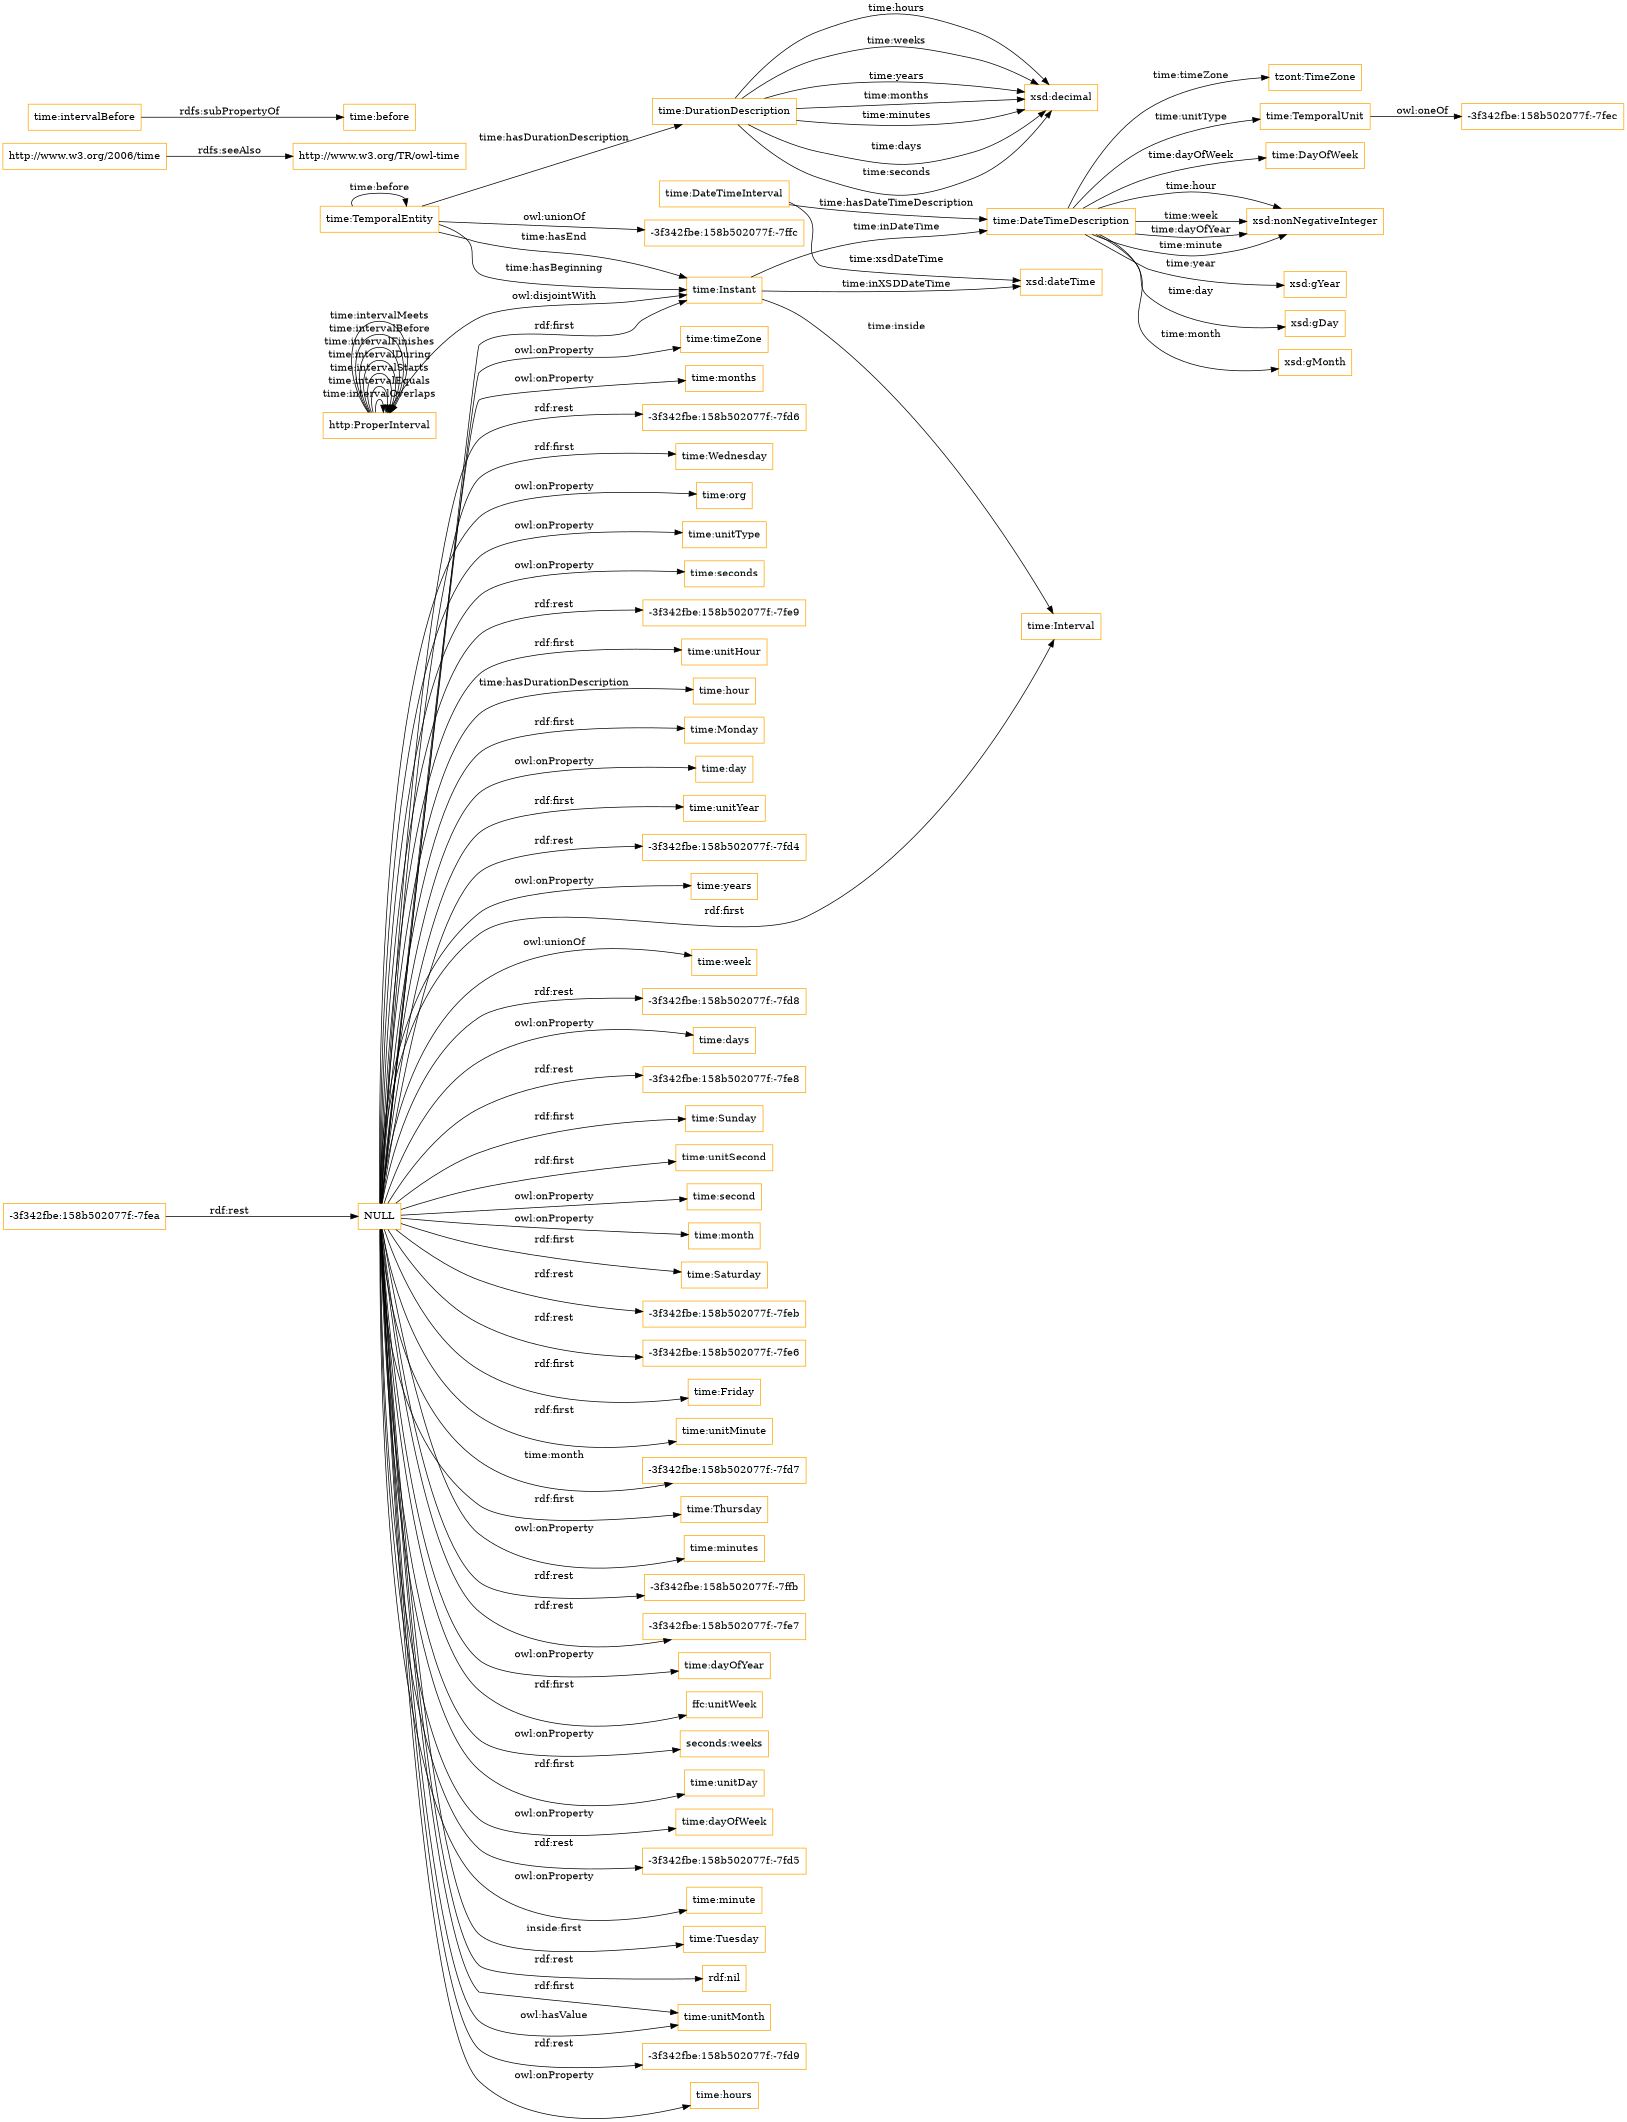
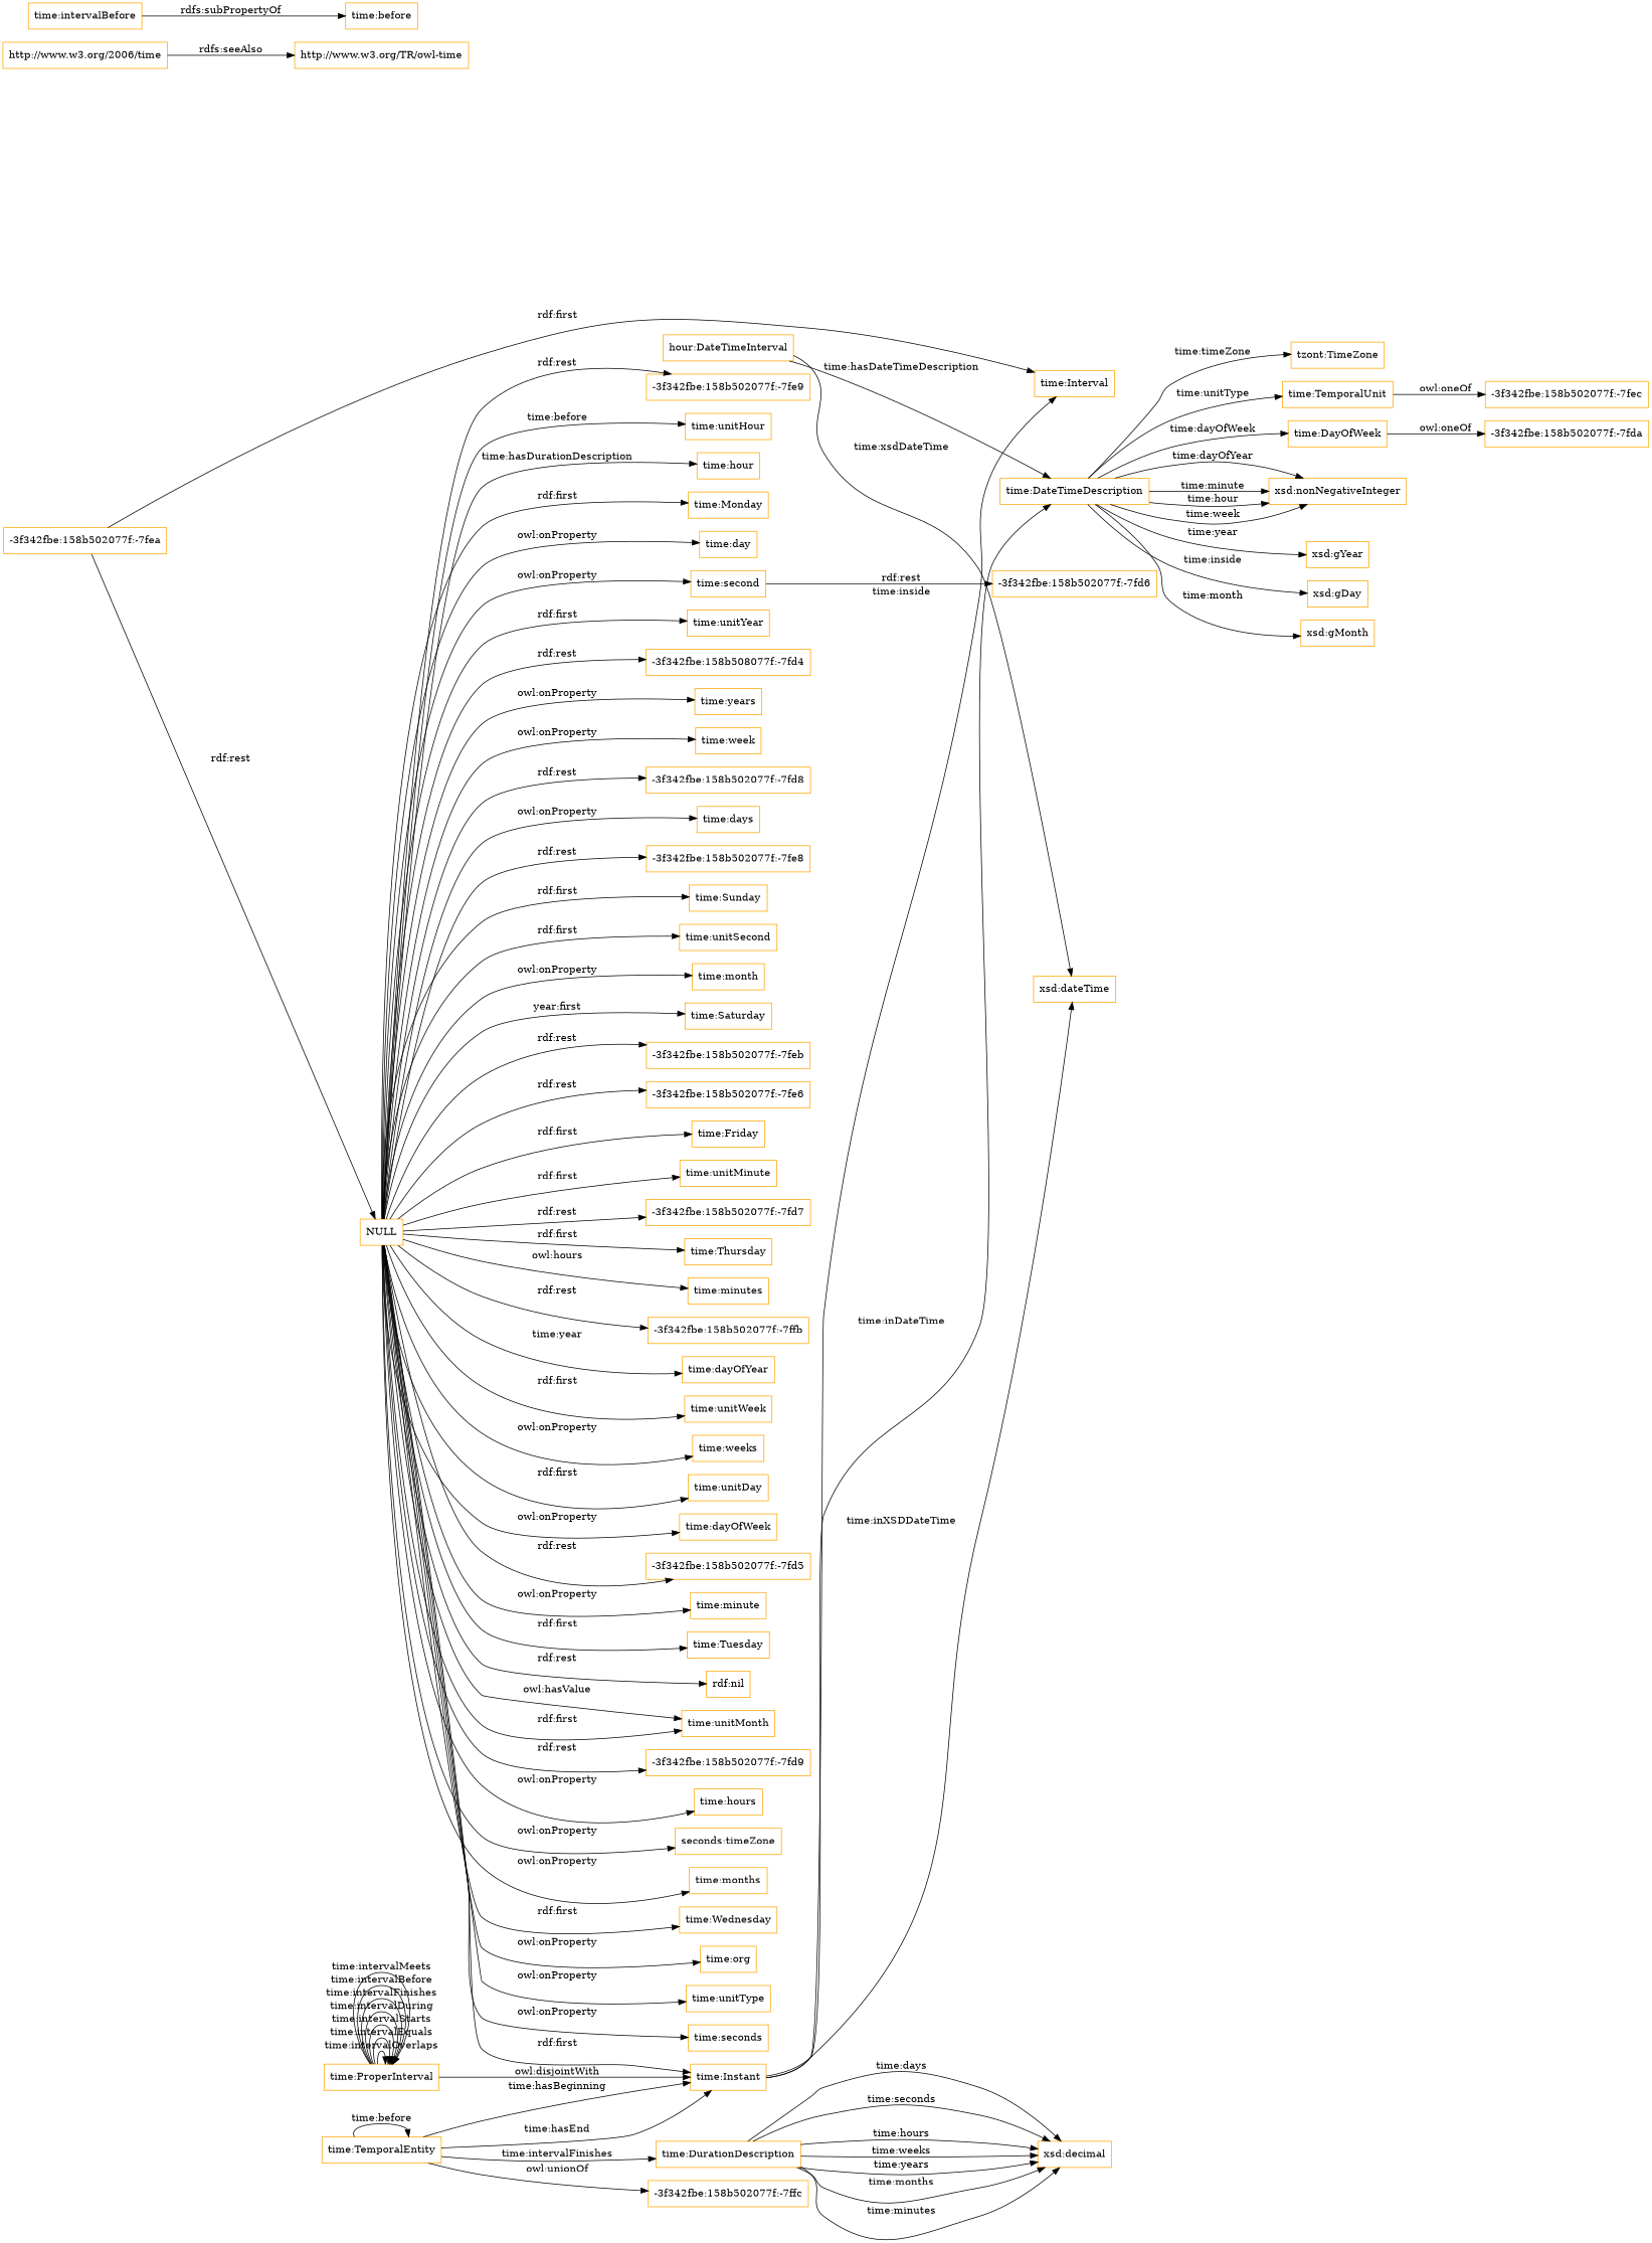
  digraph {
    rankdir=LR
    node [color=orange shape=rectangle]
-   "time:DateTimeInterval"
+   "time:DateTimeInterval" [label="hour:DateTimeInterval"]
    "time:DateTimeDescription"
    "xsd:dateTime"
    "tzont:TimeZone"
    "time:TemporalUnit"
    "time:DayOfWeek"
    "xsd:nonNegativeInteger"
    "xsd:gYear"
    "xsd:gDay"
    "xsd:gMonth"
    "time:DurationDescription"
    "xsd:decimal"
-   "time:ProperInterval" [label="http:ProperInterval"]
+   "time:ProperInterval"
    "time:Instant"
    "time:Interval"
    "time:TemporalEntity"
    "-3f342fbe:158b502077f:-7ffc"
    "-3f342fbe:158b502077f:-7fec"
+   "-3f342fbe:158b502077f:-7fda"
    "http://www.w3.org/2006/time"
    "http://www.w3.org/TR/owl-time"
    NULL
    "-3f342fbe:158b502077f:-7fe8"
    "time:Sunday"
    "time:unitSecond"
    "time:second"
    "time:month"
    "time:Saturday"
    "-3f342fbe:158b502077f:-7feb"
    "-3f342fbe:158b502077f:-7fe6"
    "time:Friday"
    "time:unitMinute"
    "-3f342fbe:158b502077f:-7fd7"
    "time:Thursday"
    "time:minutes"
    "-3f342fbe:158b502077f:-7ffb"
-   "-3f342fbe:158b502077f:-7fe7"
    "time:dayOfYear"
-   "time:unitWeek" [label="ffc:unitWeek"]
-   "time:weeks" [label="seconds:weeks"]
+   "time:unitWeek"
+   "time:weeks"
    "time:unitDay"
    "time:dayOfWeek"
    "-3f342fbe:158b502077f:-7fd5"
    "time:minute"
    "time:Tuesday"
    "rdf:nil"
    "time:unitMonth"
    "-3f342fbe:158b502077f:-7fd9"
    "time:hours"
-   "time:timeZone"
+   "time:timeZone" [label="seconds:timeZone"]
    "time:months"
    "-3f342fbe:158b502077f:-7fd6"
    "time:Wednesday"
    n54 [label="time:org"]
    "time:unitType"
    "time:seconds"
    "-3f342fbe:158b502077f:-7fe9"
    "time:unitHour"
    "time:hour"
    "time:Monday"
    "time:day"
    "time:unitYear"
-   "-3f342fbe:158b502077f:-7fd4"
+   "-3f342fbe:158b502077f:-7fd4" [label="-3f342fbe:158b508077f:-7fd4"]
    "time:years"
    "time:week"
    "-3f342fbe:158b502077f:-7fd8"
    "time:days"
    "-3f342fbe:158b502077f:-7fea"
    "time:intervalBefore"
    "time:before"
    "time:DateTimeInterval" -> "time:DateTimeDescription" [label="time:hasDateTimeDescription"]
    "time:DateTimeInterval" -> "xsd:dateTime" [label="time:xsdDateTime"]
    "time:DateTimeDescription" -> "tzont:TimeZone" [label="time:timeZone"]
    "time:DateTimeDescription" -> "time:TemporalUnit" [label="time:unitType"]
    "time:DateTimeDescription" -> "time:DayOfWeek" [label="time:dayOfWeek"]
    "time:DateTimeDescription" -> "xsd:nonNegativeInteger" [label="time:hour"]
    "time:DateTimeDescription" -> "xsd:nonNegativeInteger" [label="time:week"]
    "time:DateTimeDescription" -> "xsd:nonNegativeInteger" [label="time:dayOfYear"]
    "time:DateTimeDescription" -> "xsd:nonNegativeInteger" [label="time:minute"]
    "time:DateTimeDescription" -> "xsd:gYear" [label="time:year"]
-   "time:DateTimeDescription" -> "xsd:gDay" [label="time:day"]
+   "time:DateTimeDescription" -> "xsd:gDay" [label="time:inside"]
    "time:DateTimeDescription" -> "xsd:gMonth" [label="time:month"]
    "time:TemporalUnit" -> "-3f342fbe:158b502077f:-7fec" [label="owl:oneOf"]
+   "time:DayOfWeek" -> "-3f342fbe:158b502077f:-7fda" [label="owl:oneOf"]
    "time:DurationDescription" -> "xsd:decimal" [label="time:days"]
    "time:DurationDescription" -> "xsd:decimal" [label="time:seconds"]
    "time:DurationDescription" -> "xsd:decimal" [label="time:hours"]
    "time:DurationDescription" -> "xsd:decimal" [label="time:weeks"]
    "time:DurationDescription" -> "xsd:decimal" [label="time:years"]
    "time:DurationDescription" -> "xsd:decimal" [label="time:months"]
    "time:DurationDescription" -> "xsd:decimal" [label="time:minutes"]
    "time:ProperInterval" -> "time:ProperInterval" [label="time:intervalOverlaps"]
    "time:ProperInterval" -> "time:ProperInterval" [label="time:intervalEquals"]
    "time:ProperInterval" -> "time:ProperInterval" [label="time:intervalStarts"]
    "time:ProperInterval" -> "time:ProperInterval" [label="time:intervalDuring"]
    "time:ProperInterval" -> "time:ProperInterval" [label="time:intervalFinishes"]
    "time:ProperInterval" -> "time:ProperInterval" [label="time:intervalBefore"]
    "time:ProperInterval" -> "time:ProperInterval" [label="time:intervalMeets"]
    "time:ProperInterval" -> "time:Instant" [label="owl:disjointWith"]
    "time:Instant" -> "time:DateTimeDescription" [label="time:inDateTime"]
    "time:Instant" -> "xsd:dateTime" [label="time:inXSDDateTime"]
    "time:Instant" -> "time:Interval" [label="time:inside"]
-   "time:TemporalEntity" -> "time:DurationDescription" [label="time:hasDurationDescription"]
+   "time:TemporalEntity" -> "time:DurationDescription" [label="time:intervalFinishes"]
    "time:TemporalEntity" -> "time:Instant" [label="time:hasBeginning"]
    "time:TemporalEntity" -> "time:Instant" [label="time:hasEnd"]
    "time:TemporalEntity" -> "time:TemporalEntity" [label="time:before"]
    "time:TemporalEntity" -> "-3f342fbe:158b502077f:-7ffc" [label="owl:unionOf"]
    "http://www.w3.org/2006/time" -> "http://www.w3.org/TR/owl-time" [label="rdfs:seeAlso"]
    NULL -> "time:Instant" [label="rdf:first"]
-   NULL -> "time:Interval" [label="rdf:first"]
+   "-3f342fbe:158b502077f:-7fea" -> "time:Interval" [label="rdf:first"]
    NULL -> "-3f342fbe:158b502077f:-7fe8" [label="rdf:rest"]
    NULL -> "time:Sunday" [label="rdf:first"]
    NULL -> "time:unitSecond" [label="rdf:first"]
    NULL -> "time:second" [label="owl:onProperty"]
    NULL -> "time:month" [label="owl:onProperty"]
-   NULL -> "time:Saturday" [label="rdf:first"]
+   NULL -> "time:Saturday" [label="year:first"]
    NULL -> "-3f342fbe:158b502077f:-7feb" [label="rdf:rest"]
    NULL -> "-3f342fbe:158b502077f:-7fe6" [label="rdf:rest"]
    NULL -> "time:Friday" [label="rdf:first"]
    NULL -> "time:unitMinute" [label="rdf:first"]
-   NULL -> "-3f342fbe:158b502077f:-7fd7" [label="time:month"]
+   NULL -> "-3f342fbe:158b502077f:-7fd7" [label="rdf:rest"]
    NULL -> "time:Thursday" [label="rdf:first"]
-   NULL -> "time:minutes" [label="owl:onProperty"]
+   NULL -> "time:minutes" [label="owl:hours"]
    NULL -> "-3f342fbe:158b502077f:-7ffb" [label="rdf:rest"]
-   NULL -> "-3f342fbe:158b502077f:-7fe7" [label="rdf:rest"]
-   NULL -> "time:dayOfYear" [label="owl:onProperty"]
+   NULL -> "time:dayOfYear" [label="time:year"]
    NULL -> "time:unitWeek" [label="rdf:first"]
    NULL -> "time:weeks" [label="owl:onProperty"]
    NULL -> "time:unitDay" [label="rdf:first"]
    NULL -> "time:dayOfWeek" [label="owl:onProperty"]
    NULL -> "-3f342fbe:158b502077f:-7fd5" [label="rdf:rest"]
    NULL -> "time:minute" [label="owl:onProperty"]
-   NULL -> "time:Tuesday" [label="inside:first"]
+   NULL -> "time:Tuesday" [label="rdf:first"]
    NULL -> "rdf:nil" [label="rdf:rest"]
    NULL -> "time:unitMonth" [label="rdf:first"]
    NULL -> "time:unitMonth" [label="owl:hasValue"]
    NULL -> "-3f342fbe:158b502077f:-7fd9" [label="rdf:rest"]
    NULL -> "time:hours" [label="owl:onProperty"]
    NULL -> "time:timeZone" [label="owl:onProperty"]
    NULL -> "time:months" [label="owl:onProperty"]
-   NULL -> "-3f342fbe:158b502077f:-7fd6" [label="rdf:rest"]
+   "time:second" -> "-3f342fbe:158b502077f:-7fd6" [label="rdf:rest"]
    NULL -> "time:Wednesday" [label="rdf:first"]
    NULL -> n54 [label="owl:onProperty"]
    NULL -> "time:unitType" [label="owl:onProperty"]
    NULL -> "time:seconds" [label="owl:onProperty"]
    NULL -> "-3f342fbe:158b502077f:-7fe9" [label="rdf:rest"]
-   NULL -> "time:unitHour" [label="rdf:first"]
+   NULL -> "time:unitHour" [label="time:before"]
    NULL -> "time:hour" [label="time:hasDurationDescription"]
    NULL -> "time:Monday" [label="rdf:first"]
    NULL -> "time:day" [label="owl:onProperty"]
    NULL -> "time:unitYear" [label="rdf:first"]
    NULL -> "-3f342fbe:158b502077f:-7fd4" [label="rdf:rest"]
    NULL -> "time:years" [label="owl:onProperty"]
-   NULL -> "time:week" [label="owl:unionOf"]
+   NULL -> "time:week" [label="owl:onProperty"]
    NULL -> "-3f342fbe:158b502077f:-7fd8" [label="rdf:rest"]
    NULL -> "time:days" [label="owl:onProperty"]
    "-3f342fbe:158b502077f:-7fea" -> NULL [label="rdf:rest"]
    "time:intervalBefore" -> "time:before" [label="rdfs:subPropertyOf"]
  }
